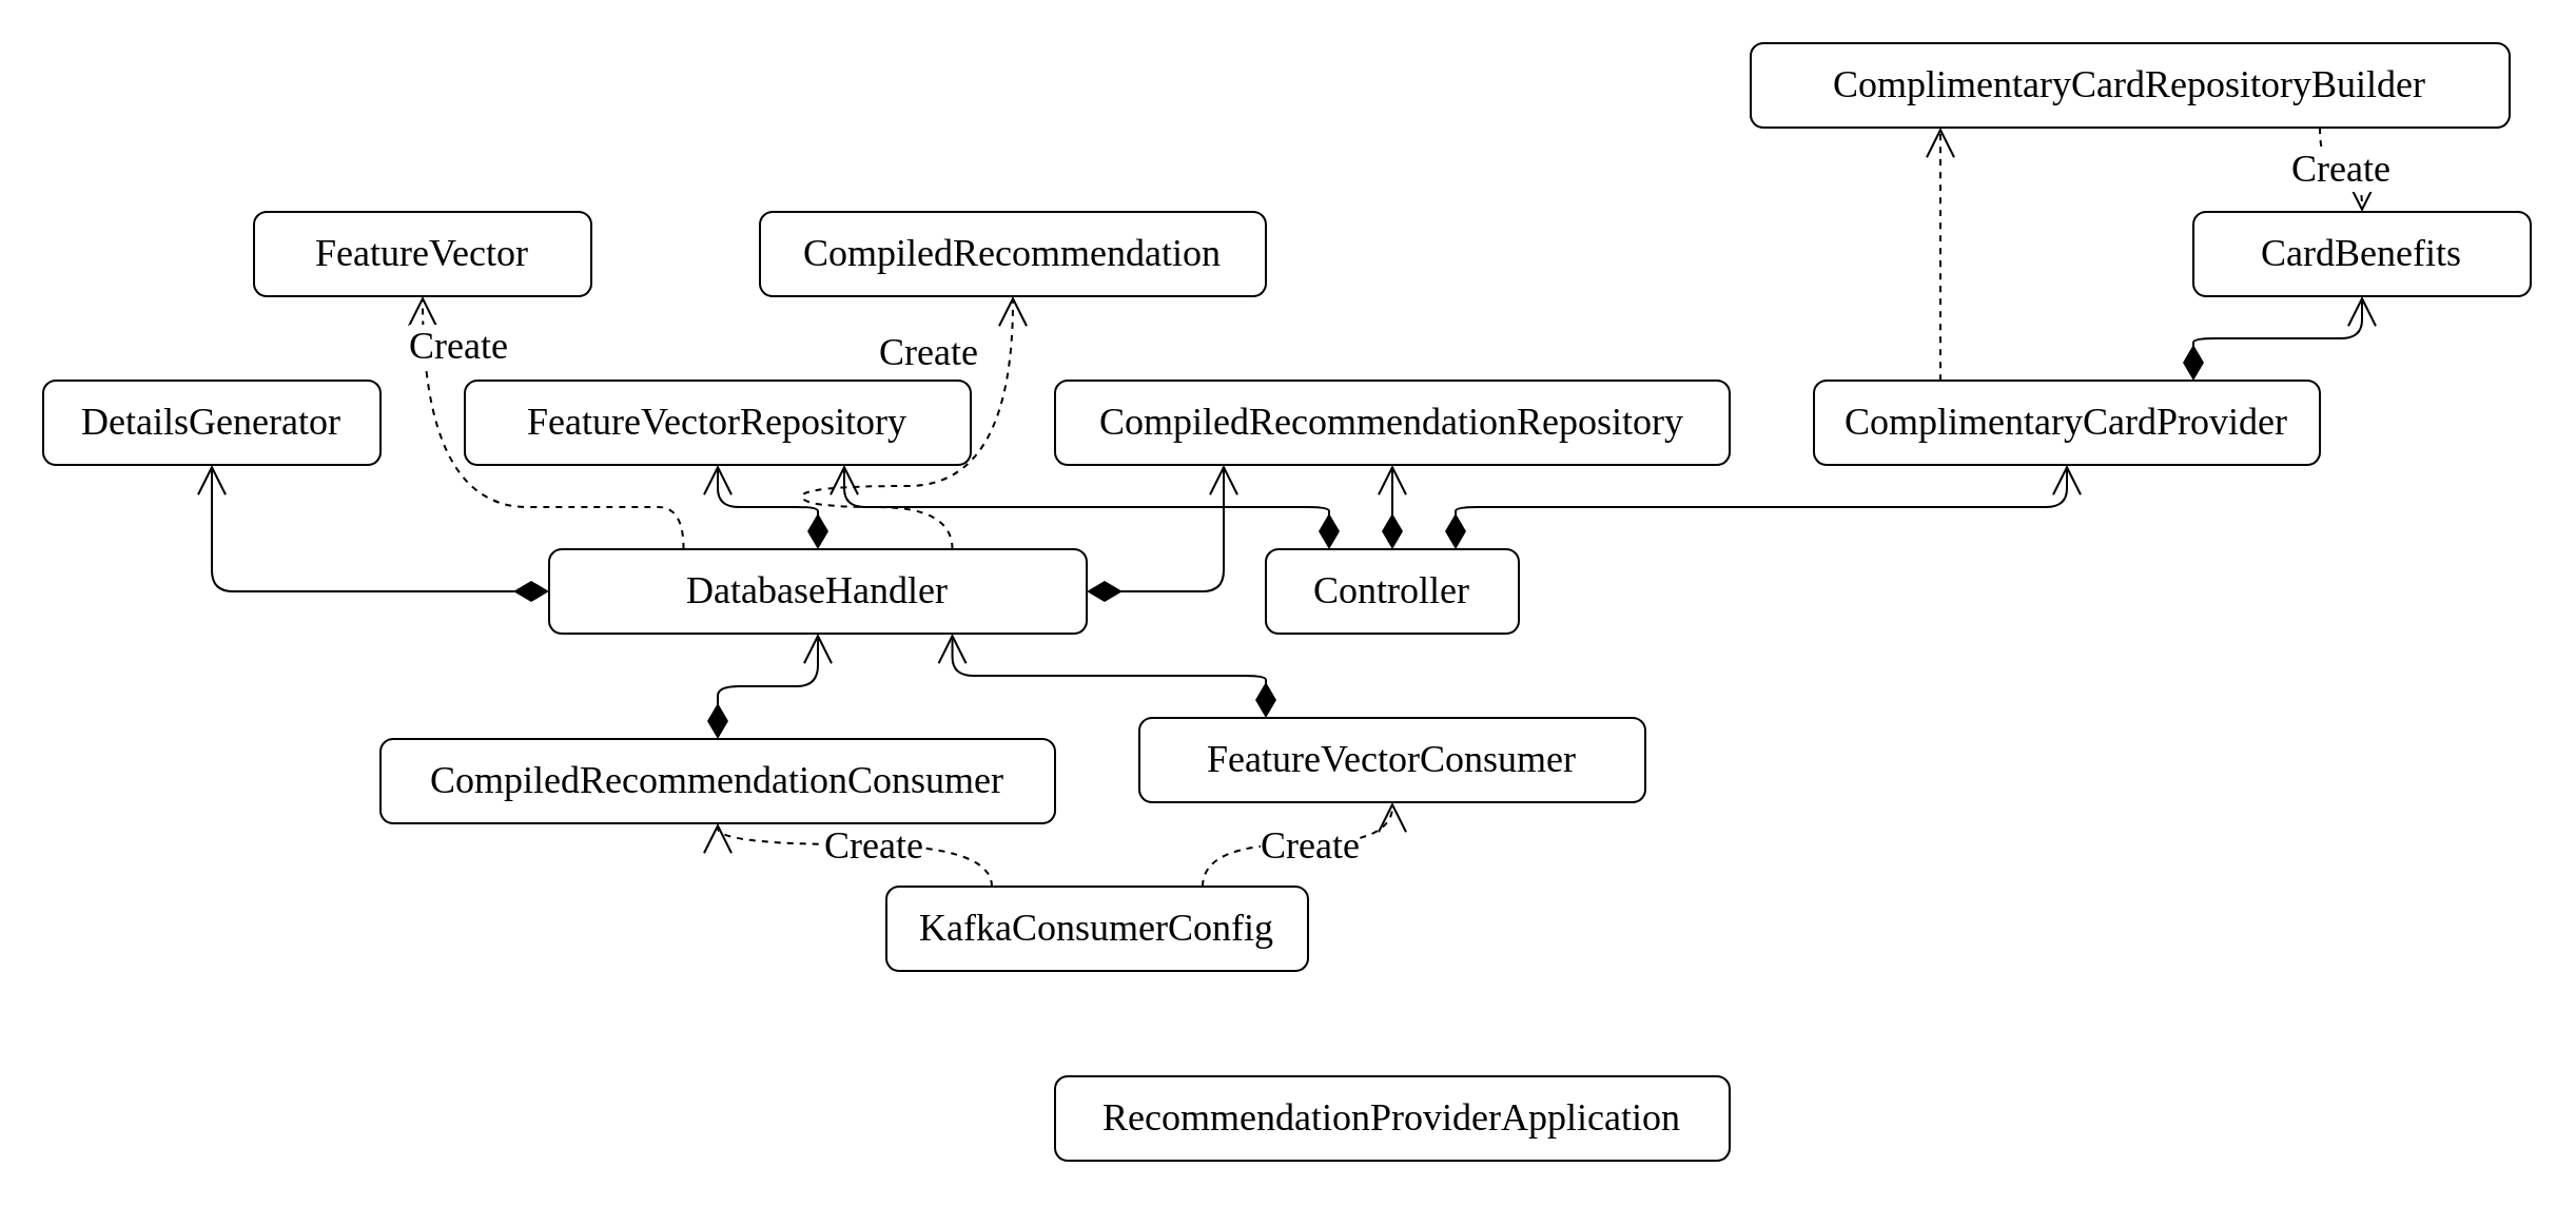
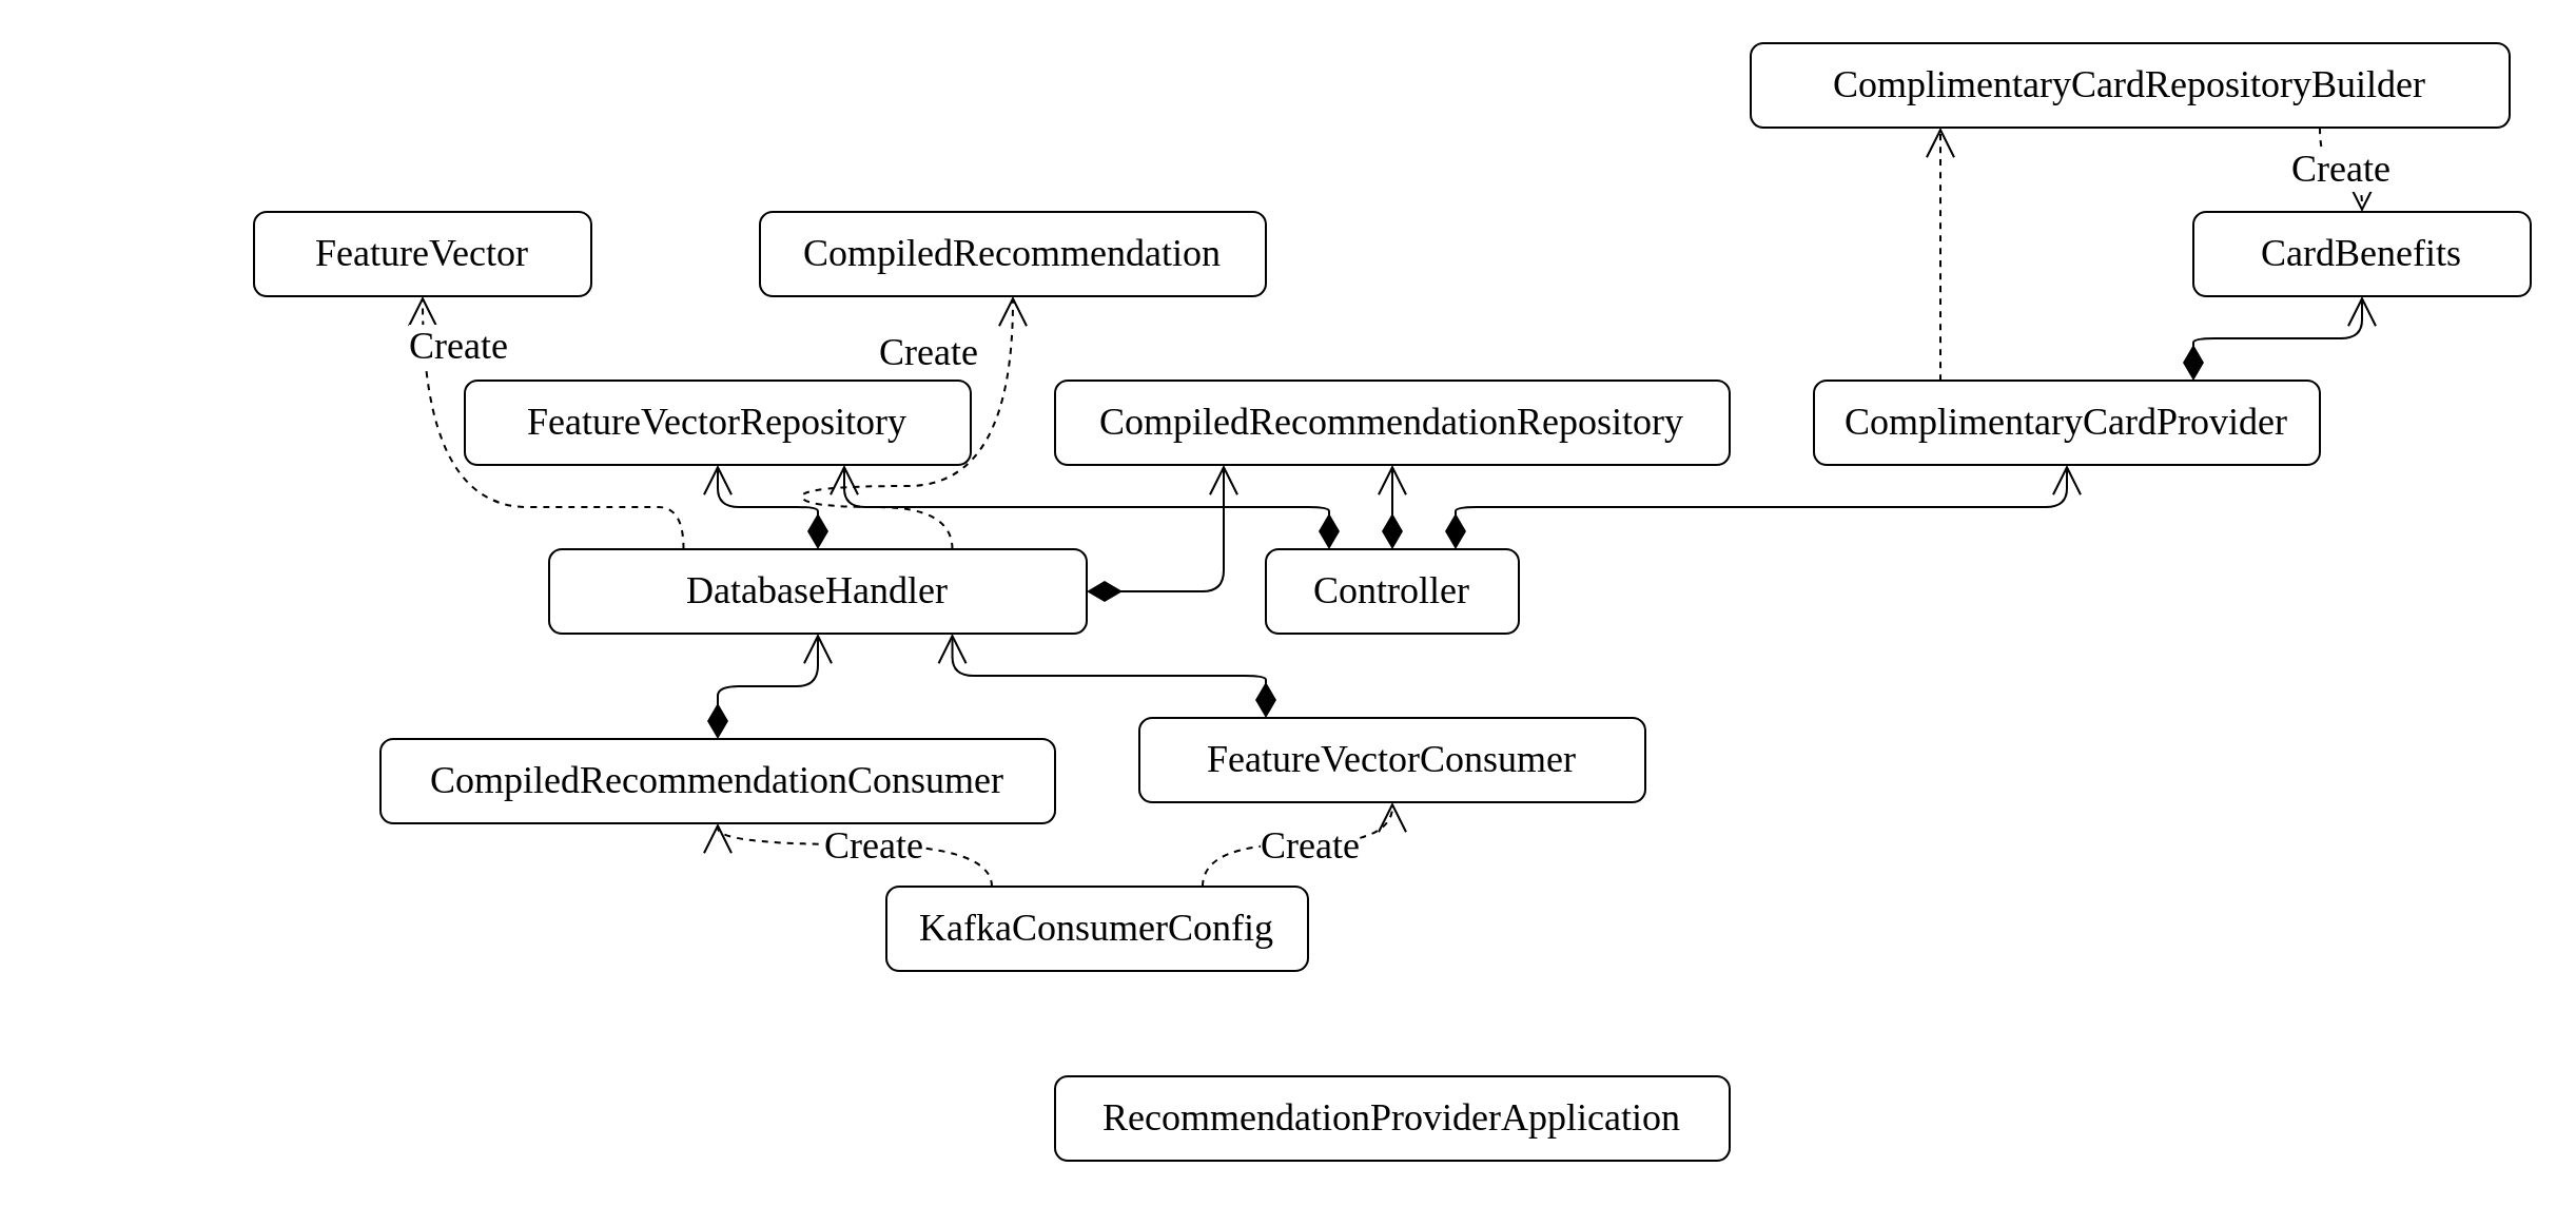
  <mxCell id="0" />
  <mxCell id="1" parent="0" />
  <mxCell id="2" value="CompiledRecommendationConsumer" style="rounded=1;whiteSpace=wrap;html=1;fillColor=none;fontFamily=Ubuntu;fontSource=https%3A%2F%2Ffonts.googleapis.com%2Fcss%3Ffamily%3DUbuntu;fontSize=18;" parent="1" vertex="1"><mxGeometry x="180" y="350" width="320" height="40" as="geometry" /></mxCell>
  <mxCell id="3" value="FeatureVectorConsumer" style="rounded=1;whiteSpace=wrap;html=1;fillColor=none;fontFamily=Ubuntu;fontSource=https%3A%2F%2Ffonts.googleapis.com%2Fcss%3Ffamily%3DUbuntu;fontSize=18;" parent="1" vertex="1"><mxGeometry x="540" y="340" width="240" height="40" as="geometry" /></mxCell>
  <mxCell id="4" value="DatabaseHandler" style="rounded=1;whiteSpace=wrap;html=1;fillColor=none;fontFamily=Ubuntu;fontSource=https%3A%2F%2Ffonts.googleapis.com%2Fcss%3Ffamily%3DUbuntu;fontSize=18;" parent="1" vertex="1"><mxGeometry x="260" y="260" width="255" height="40" as="geometry" /></mxCell>
  <mxCell id="5" value="CompiledRecommendationRepository" style="rounded=1;whiteSpace=wrap;html=1;fillColor=none;fontFamily=Ubuntu;fontSource=https%3A%2F%2Ffonts.googleapis.com%2Fcss%3Ffamily%3DUbuntu;fontSize=18;" parent="1" vertex="1"><mxGeometry x="500" width="320" height="40" as="geometry" y="180" /></mxCell>
  <mxCell id="6" value="FeatureVectorRepository" style="rounded=1;whiteSpace=wrap;html=1;fillColor=none;fontFamily=Ubuntu;fontSource=https%3A%2F%2Ffonts.googleapis.com%2Fcss%3Ffamily%3DUbuntu;fontSize=18;" parent="1" vertex="1"><mxGeometry x="220" width="240" height="40" as="geometry" y="180" /></mxCell>
  <mxCell id="7" value="FeatureVector" style="rounded=1;whiteSpace=wrap;html=1;fillColor=none;fontFamily=Ubuntu;fontSource=https%3A%2F%2Ffonts.googleapis.com%2Fcss%3Ffamily%3DUbuntu;fontSize=18;" parent="1" vertex="1"><mxGeometry x="120" y="100" width="160" height="40" as="geometry" /></mxCell>
  <mxCell id="8" value="CompiledRecommendation" style="rounded=1;whiteSpace=wrap;html=1;fillColor=none;fontFamily=Ubuntu;fontSource=https%3A%2F%2Ffonts.googleapis.com%2Fcss%3Ffamily%3DUbuntu;fontSize=18;" parent="1" vertex="1"><mxGeometry x="360" y="100" width="240" height="40" as="geometry" /></mxCell>
  <mxCell id="9" value="ComplimentaryCardProvider" style="rounded=1;whiteSpace=wrap;html=1;fillColor=none;fontFamily=Ubuntu;fontSource=https%3A%2F%2Ffonts.googleapis.com%2Fcss%3Ffamily%3DUbuntu;fontSize=18;" parent="1" vertex="1"><mxGeometry x="860" width="240" height="40" as="geometry" y="180" /></mxCell>
  <mxCell id="10" value="ComplimentaryCardRepositoryBuilder" style="rounded=1;whiteSpace=wrap;html=1;fillColor=none;fontFamily=Ubuntu;fontSource=https%3A%2F%2Ffonts.googleapis.com%2Fcss%3Ffamily%3DUbuntu;fontSize=18;" parent="1" vertex="1"><mxGeometry x="830" y="20" width="360" height="40" as="geometry" /></mxCell>
  <mxCell id="11" value="CardBenefits" style="rounded=1;whiteSpace=wrap;html=1;fillColor=none;fontFamily=Ubuntu;fontSource=https%3A%2F%2Ffonts.googleapis.com%2Fcss%3Ffamily%3DUbuntu;fontSize=18;" parent="1" vertex="1"><mxGeometry x="1040" y="100" width="160" height="40" as="geometry" /></mxCell>
  <mxCell id="12" value="KafkaConsumerConfig" style="rounded=1;whiteSpace=wrap;html=1;fillColor=none;fontFamily=Ubuntu;fontSource=https%3A%2F%2Ffonts.googleapis.com%2Fcss%3Ffamily%3DUbuntu;fontSize=18;" parent="1" vertex="1"><mxGeometry x="420" y="420" width="200" height="40" as="geometry" /></mxCell>
  <mxCell id="13" value="" style="endArrow=open;html=1;endSize=12;startArrow=diamondThin;startSize=14;startFill=1;edgeStyle=orthogonalEdgeStyle;align=left;verticalAlign=bottom;fontFamily=Ubuntu;fontSource=https%3A%2F%2Ffonts.googleapis.com%2Fcss%3Ffamily%3DUbuntu;fontSize=18;exitX=0.25;exitY=0;exitDx=0;exitDy=0;entryX=0.75;entryY=1;entryDx=0;entryDy=0;" parent="1" source="3" target="4" edge="1"><mxGeometry x="-1" y="3" relative="1" as="geometry"><mxPoint x="440" y="300" as="sourcePoint" /><mxPoint x="600" y="300" as="targetPoint" /></mxGeometry></mxCell>
  <mxCell id="14" value="" style="endArrow=open;html=1;endSize=12;startArrow=diamondThin;startSize=14;startFill=1;edgeStyle=orthogonalEdgeStyle;align=left;verticalAlign=bottom;fontFamily=Ubuntu;fontSource=https%3A%2F%2Ffonts.googleapis.com%2Fcss%3Ffamily%3DUbuntu;fontSize=18;exitX=0.5;exitY=0;exitDx=0;exitDy=0;entryX=0.5;entryY=1;entryDx=0;entryDy=0;" parent="1" source="2" target="4" edge="1"><mxGeometry x="-1" y="3" relative="1" as="geometry"><mxPoint x="250" y="300" as="sourcePoint" /><mxPoint x="30" y="260" as="targetPoint" /></mxGeometry></mxCell>
- <mxCell id="15" value="DetailsGenerator" style="rounded=1;whiteSpace=wrap;html=1;fillColor=none;fontFamily=Ubuntu;fontSource=https%3A%2F%2Ffonts.googleapis.com%2Fcss%3Ffamily%3DUbuntu;fontSize=18;" parent="1" vertex="1"><mxGeometry width="160" height="40" as="geometry" x="20" y="180" /></mxCell>
- <mxCell id="16" value="" style="endArrow=open;html=1;endSize=12;startArrow=diamondThin;startSize=14;startFill=1;edgeStyle=orthogonalEdgeStyle;align=left;verticalAlign=bottom;fontFamily=Ubuntu;fontSource=https%3A%2F%2Ffonts.googleapis.com%2Fcss%3Ffamily%3DUbuntu;fontSize=18;exitX=0;exitY=0.5;exitDx=0;exitDy=0;entryX=0.5;entryY=1;entryDx=0;entryDy=0;" parent="1" source="4" target="15" edge="1"><mxGeometry x="-1" y="3" relative="1" as="geometry"><mxPoint x="350" y="350" as="sourcePoint" /><mxPoint x="350" y="310" as="targetPoint" /></mxGeometry></mxCell>
  <mxCell id="17" value="" style="endArrow=open;html=1;endSize=12;startArrow=diamondThin;startSize=14;startFill=1;edgeStyle=orthogonalEdgeStyle;align=left;verticalAlign=bottom;fontFamily=Ubuntu;fontSource=https%3A%2F%2Ffonts.googleapis.com%2Fcss%3Ffamily%3DUbuntu;fontSize=18;entryX=0.5;entryY=1;entryDx=0;entryDy=0;" parent="1" source="4" target="6" edge="1"><mxGeometry x="-1" y="3" relative="1" as="geometry"><mxPoint x="340" y="260" as="sourcePoint" /><mxPoint x="350" y="310" as="targetPoint" /></mxGeometry></mxCell>
  <mxCell id="18" value="" style="endArrow=open;html=1;endSize=12;startArrow=diamondThin;startSize=14;startFill=1;edgeStyle=orthogonalEdgeStyle;align=left;verticalAlign=bottom;fontFamily=Ubuntu;fontSource=https%3A%2F%2Ffonts.googleapis.com%2Fcss%3Ffamily%3DUbuntu;fontSize=18;entryX=0.25;entryY=1;entryDx=0;entryDy=0;exitX=1;exitY=0.5;exitDx=0;exitDy=0;" parent="1" source="4" target="5" edge="1"><mxGeometry x="-1" y="3" relative="1" as="geometry"><mxPoint x="350" y="270" as="sourcePoint" /><mxPoint x="350" y="230" as="targetPoint" /></mxGeometry></mxCell>
  <mxCell id="19" value="Controller" style="rounded=1;whiteSpace=wrap;html=1;fillColor=none;fontFamily=Ubuntu;fontSource=https%3A%2F%2Ffonts.googleapis.com%2Fcss%3Ffamily%3DUbuntu;fontSize=18;" parent="1" vertex="1"><mxGeometry x="600" y="260" width="120" height="40" as="geometry" /></mxCell>
  <mxCell id="20" value="" style="endArrow=open;html=1;endSize=12;startArrow=diamondThin;startSize=14;startFill=1;edgeStyle=orthogonalEdgeStyle;align=left;verticalAlign=bottom;fontFamily=Ubuntu;fontSource=https%3A%2F%2Ffonts.googleapis.com%2Fcss%3Ffamily%3DUbuntu;fontSize=18;entryX=0.75;entryY=1;entryDx=0;entryDy=0;exitX=0.25;exitY=0;exitDx=0;exitDy=0;" parent="1" source="19" target="6" edge="1"><mxGeometry x="-1" y="3" relative="1" as="geometry"><mxPoint x="390" y="270" as="sourcePoint" /><mxPoint x="590" y="230" as="targetPoint" /></mxGeometry></mxCell>
  <mxCell id="21" value="" style="endArrow=open;html=1;endSize=12;startArrow=diamondThin;startSize=14;startFill=1;edgeStyle=orthogonalEdgeStyle;align=left;verticalAlign=bottom;fontFamily=Ubuntu;fontSource=https%3A%2F%2Ffonts.googleapis.com%2Fcss%3Ffamily%3DUbuntu;fontSize=18;entryX=0.5;entryY=1;entryDx=0;entryDy=0;exitX=0.5;exitY=0;exitDx=0;exitDy=0;" parent="1" source="19" target="5" edge="1"><mxGeometry x="-1" y="3" relative="1" as="geometry"><mxPoint x="620" y="270" as="sourcePoint" /><mxPoint x="410" y="230" as="targetPoint" /></mxGeometry></mxCell>
  <mxCell id="22" value="" style="endArrow=open;html=1;endSize=12;startArrow=diamondThin;startSize=14;startFill=1;edgeStyle=orthogonalEdgeStyle;align=left;verticalAlign=bottom;fontFamily=Ubuntu;fontSource=https%3A%2F%2Ffonts.googleapis.com%2Fcss%3Ffamily%3DUbuntu;fontSize=18;entryX=0.5;entryY=1;entryDx=0;entryDy=0;exitX=0.75;exitY=0;exitDx=0;exitDy=0;" parent="1" source="19" target="9" edge="1"><mxGeometry x="-1" y="3" relative="1" as="geometry"><mxPoint x="670" y="270" as="sourcePoint" /><mxPoint x="670" y="230" as="targetPoint" /></mxGeometry></mxCell>
  <mxCell id="23" value="" style="endArrow=open;html=1;endSize=12;startArrow=diamondThin;startSize=14;startFill=1;edgeStyle=orthogonalEdgeStyle;align=left;verticalAlign=bottom;fontFamily=Ubuntu;fontSource=https%3A%2F%2Ffonts.googleapis.com%2Fcss%3Ffamily%3DUbuntu;fontSize=18;exitX=0.75;exitY=0;exitDx=0;exitDy=0;" parent="1" source="9" target="11" edge="1"><mxGeometry x="-1" y="3" relative="1" as="geometry"><mxPoint x="700" y="270" as="sourcePoint" /><mxPoint x="990" y="230" as="targetPoint" /></mxGeometry></mxCell>
  <mxCell id="24" value="Create" style="endArrow=open;endSize=12;dashed=1;html=1;fontFamily=Ubuntu;fontSource=https%3A%2F%2Ffonts.googleapis.com%2Fcss%3Ffamily%3DUbuntu;fontSize=18;entryX=0.5;entryY=0;entryDx=0;entryDy=0;exitX=0.75;exitY=1;exitDx=0;exitDy=0;edgeStyle=orthogonalEdgeStyle;curved=1;" parent="1" source="10" target="11" edge="1"><mxGeometry width="160" relative="1" as="geometry"><mxPoint x="730" y="110" as="sourcePoint" /><mxPoint x="890" y="110" as="targetPoint" /></mxGeometry></mxCell>
  <mxCell id="25" value="" style="endArrow=open;endSize=12;dashed=1;html=1;fontFamily=Ubuntu;fontSource=https%3A%2F%2Ffonts.googleapis.com%2Fcss%3Ffamily%3DUbuntu;fontSize=18;exitX=0.25;exitY=0;exitDx=0;exitDy=0;edgeStyle=orthogonalEdgeStyle;elbow=vertical;curved=1;entryX=0.25;entryY=1;entryDx=0;entryDy=0;" parent="1" source="9" target="10" edge="1"><mxGeometry width="160" relative="1" as="geometry"><mxPoint x="1050" y="70" as="sourcePoint" /><mxPoint x="860" y="50" as="targetPoint" /></mxGeometry></mxCell>
  <mxCell id="26" value="" style="endArrow=open;endSize=12;dashed=1;html=1;fontFamily=Ubuntu;fontSource=https%3A%2F%2Ffonts.googleapis.com%2Fcss%3Ffamily%3DUbuntu;fontSize=18;exitX=0.25;exitY=0;exitDx=0;exitDy=0;edgeStyle=orthogonalEdgeStyle;elbow=vertical;curved=1;entryX=0.5;entryY=1;entryDx=0;entryDy=0;" parent="1" source="4" target="7" edge="1"><mxGeometry width="160" relative="1" as="geometry"><mxPoint x="210" y="290" as="sourcePoint" /><mxPoint x="210" y="170" as="targetPoint" /><Array as="points"><mxPoint x="300" y="240" /><mxPoint x="240" y="240" /><mxPoint x="200" y="240" /></Array></mxGeometry></mxCell>
  <mxCell id="27" value="Create" style="edgeLabel;html=1;align=center;verticalAlign=middle;resizable=0;points=[];fontSize=18;fontFamily=Ubuntu;" parent="26" vertex="1" connectable="0"><mxGeometry x="-0.406" y="1" relative="1" as="geometry"><mxPoint x="-55" y="-78" as="offset" /></mxGeometry></mxCell>
  <mxCell id="28" value="" style="endArrow=open;endSize=12;dashed=1;html=1;fontFamily=Ubuntu;fontSource=https%3A%2F%2Ffonts.googleapis.com%2Fcss%3Ffamily%3DUbuntu;fontSize=18;exitX=0.75;exitY=0;exitDx=0;exitDy=0;edgeStyle=orthogonalEdgeStyle;elbow=vertical;curved=1;entryX=0.5;entryY=1;entryDx=0;entryDy=0;" parent="1" source="4" target="8" edge="1"><mxGeometry width="160" relative="1" as="geometry"><mxPoint x="310" y="270" as="sourcePoint" /><mxPoint x="210" y="150" as="targetPoint" /><Array as="points"><mxPoint x="380" y="240" /><mxPoint x="450" y="230" /><mxPoint x="480" y="240" /></Array></mxGeometry></mxCell>
  <mxCell id="29" value="Create" style="edgeLabel;html=1;align=center;verticalAlign=middle;resizable=0;points=[];fontSize=18;fontFamily=Ubuntu;" parent="28" vertex="1" connectable="0"><mxGeometry x="-0.406" y="1" relative="1" as="geometry"><mxPoint x="55" y="-75" as="offset" /></mxGeometry></mxCell>
  <mxCell id="30" value="" style="endArrow=open;endSize=12;dashed=1;html=1;fontFamily=Ubuntu;fontSource=https%3A%2F%2Ffonts.googleapis.com%2Fcss%3Ffamily%3DUbuntu;fontSize=18;exitX=0.25;exitY=0;exitDx=0;exitDy=0;edgeStyle=orthogonalEdgeStyle;elbow=vertical;curved=1;entryX=0.5;entryY=1;entryDx=0;entryDy=0;" edge="1" parent="1" source="12" target="2"><mxGeometry width="160" relative="1" as="geometry"><mxPoint x="390" y="470" as="sourcePoint" /><mxPoint x="290" y="350" as="targetPoint" /><Array as="points"><mxPoint x="470" y="400" /><mxPoint x="340" y="400" /></Array></mxGeometry></mxCell>
  <mxCell id="31" value="Create" style="edgeLabel;html=1;align=center;verticalAlign=middle;resizable=0;points=[];fontSize=18;fontFamily=Ubuntu;" vertex="1" connectable="0" parent="30"><mxGeometry x="-0.406" y="1" relative="1" as="geometry"><mxPoint x="-29" y="-1" as="offset" /></mxGeometry></mxCell>
  <mxCell id="32" value="" style="endArrow=open;endSize=12;dashed=1;html=1;fontFamily=Ubuntu;fontSource=https%3A%2F%2Ffonts.googleapis.com%2Fcss%3Ffamily%3DUbuntu;fontSize=18;exitX=0.75;exitY=0;exitDx=0;exitDy=0;edgeStyle=orthogonalEdgeStyle;elbow=vertical;curved=1;entryX=0.5;entryY=1;entryDx=0;entryDy=0;" edge="1" parent="1" source="12" target="3"><mxGeometry width="160" relative="1" as="geometry"><mxPoint x="770" y="450" as="sourcePoint" /><mxPoint x="640" y="410" as="targetPoint" /><Array as="points"><mxPoint x="570" y="400" /><mxPoint x="660" y="400" /></Array></mxGeometry></mxCell>
  <mxCell id="33" value="Create" style="edgeLabel;html=1;align=center;verticalAlign=middle;resizable=0;points=[];fontSize=18;fontFamily=Ubuntu;" vertex="1" connectable="0" parent="32"><mxGeometry x="-0.406" y="1" relative="1" as="geometry"><mxPoint x="31" y="1" as="offset" /></mxGeometry></mxCell>
  <mxCell id="34" value="RecommendationProviderApplication" style="rounded=1;whiteSpace=wrap;html=1;fillColor=none;fontFamily=Ubuntu;fontSource=https%3A%2F%2Ffonts.googleapis.com%2Fcss%3Ffamily%3DUbuntu;fontSize=18;" vertex="1" parent="1"><mxGeometry x="500" y="510" width="320" height="40" as="geometry" /></mxCell>
